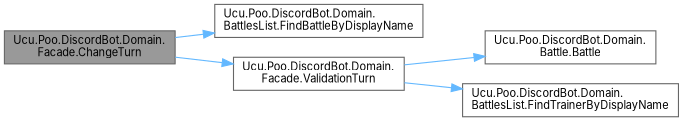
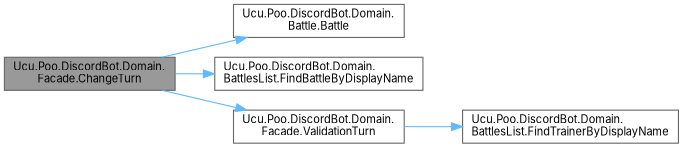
  digraph {
    fontname=Inter
    rankdir=LR
    node [color=grey40 fillcolor=white fontname=Inter fontsize=10 shape=box style=filled]
    edge [color=steelblue1 fontname=Inter fontsize=10 labelfontname=Helvetica labelfontsize=10 style=solid]
    n1 [color=gray40 fillcolor=grey60 fontcolor=black height=0.2 label="Ucu.Poo.DiscordBot.Domain.\lFacade.ChangeTurn" width=0.4]
    n2 [height=0.2 label="Ucu.Poo.DiscordBot.Domain.\lBattle.Battle" width=0.4]
    n3 [height=0.2 label="Ucu.Poo.DiscordBot.Domain.\lBattlesList.FindBattleByDisplayName" width=0.4]
    n4 [height=0.2 label="Ucu.Poo.DiscordBot.Domain.\lFacade.ValidationTurn" width=0.4]
    n5 [height=0.2 label="Ucu.Poo.DiscordBot.Domain.\lBattlesList.FindTrainerByDisplayName" width=0.4]
-   n4 -> n2
+   n1 -> n2
    n1 -> n3
    n1 -> n4
    n4 -> n5
  }
